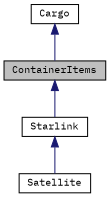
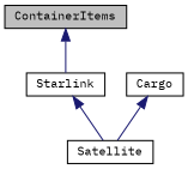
  digraph {
    fontname="IBM Plex Mono"
    node [color=black fillcolor=white fontname="IBM Plex Mono" fontsize=10 shape=record style=filled]
    edge [color=midnightblue dir=back fontname="IBM Plex Mono" fontsize=10 labelfontname=Helvetica labelfontsize=10 style=solid]
    n1 [fillcolor=grey75 fontcolor=black height=0.2 label=ContainerItems width=0.4]
    n2 [height=0.2 label=Starlink width=0.4]
    n3 [height=0.2 label=Satellite width=0.4]
    n4 [height=0.2 label=Cargo width=0.4]
    n1 -> n2
    n2 -> n3
-   n4 -> n1
+   n4 -> n3
  }
